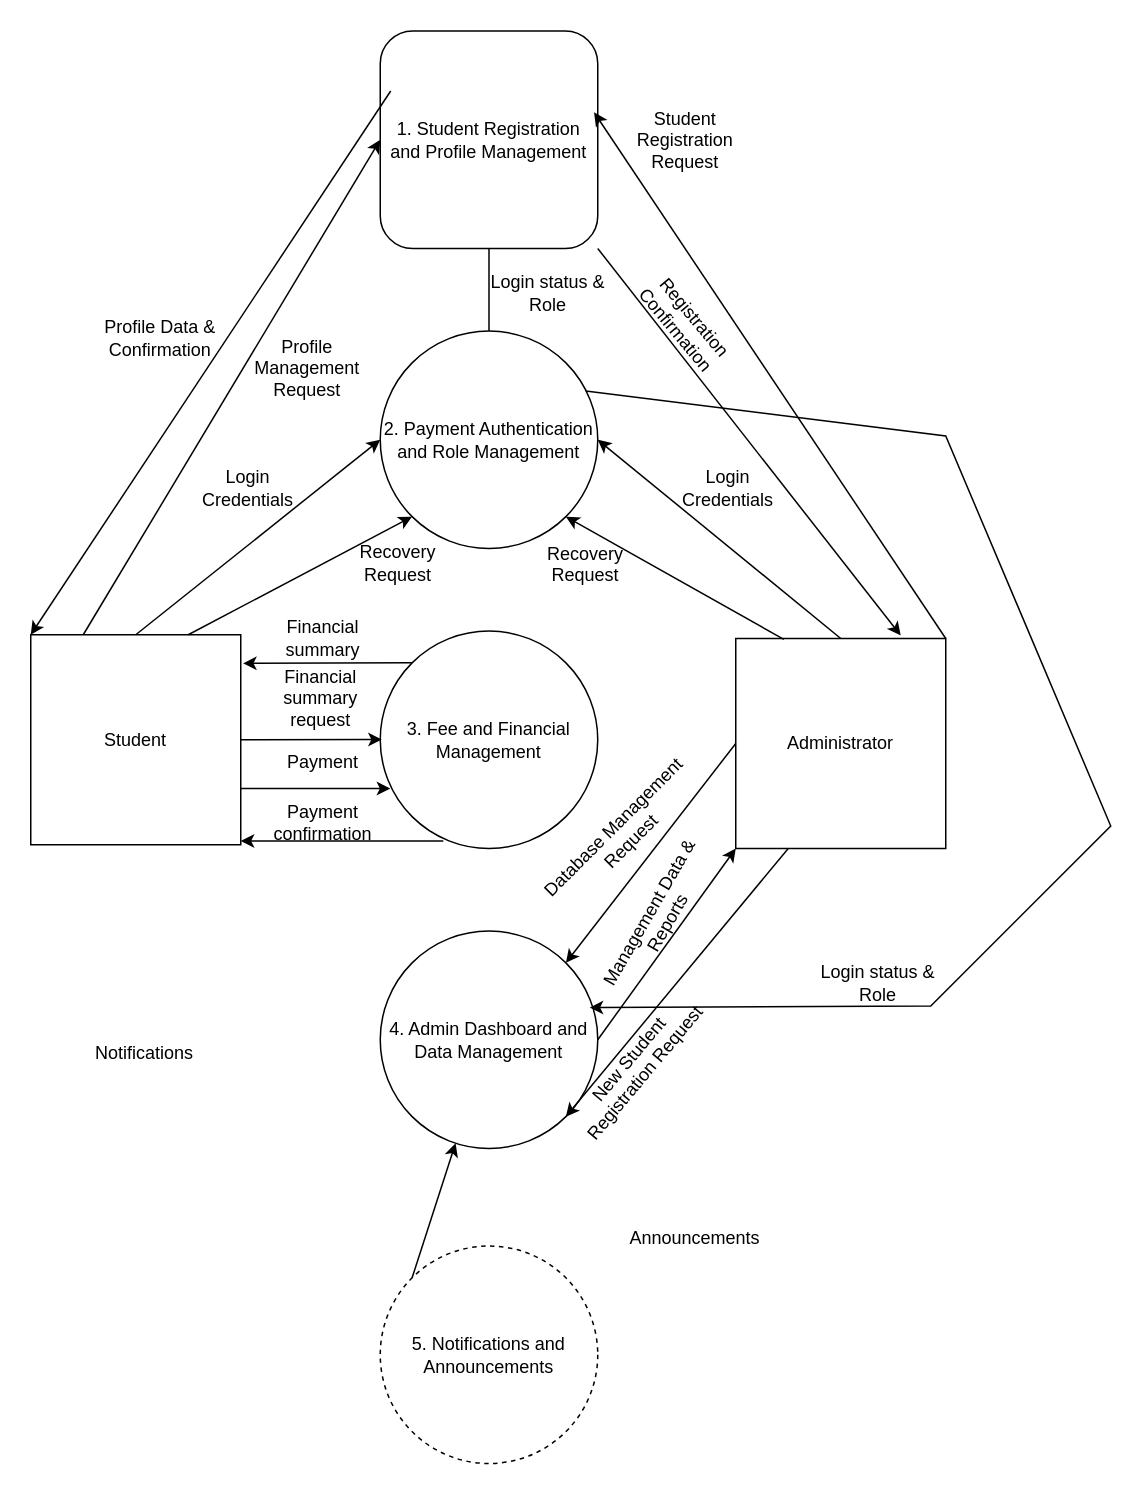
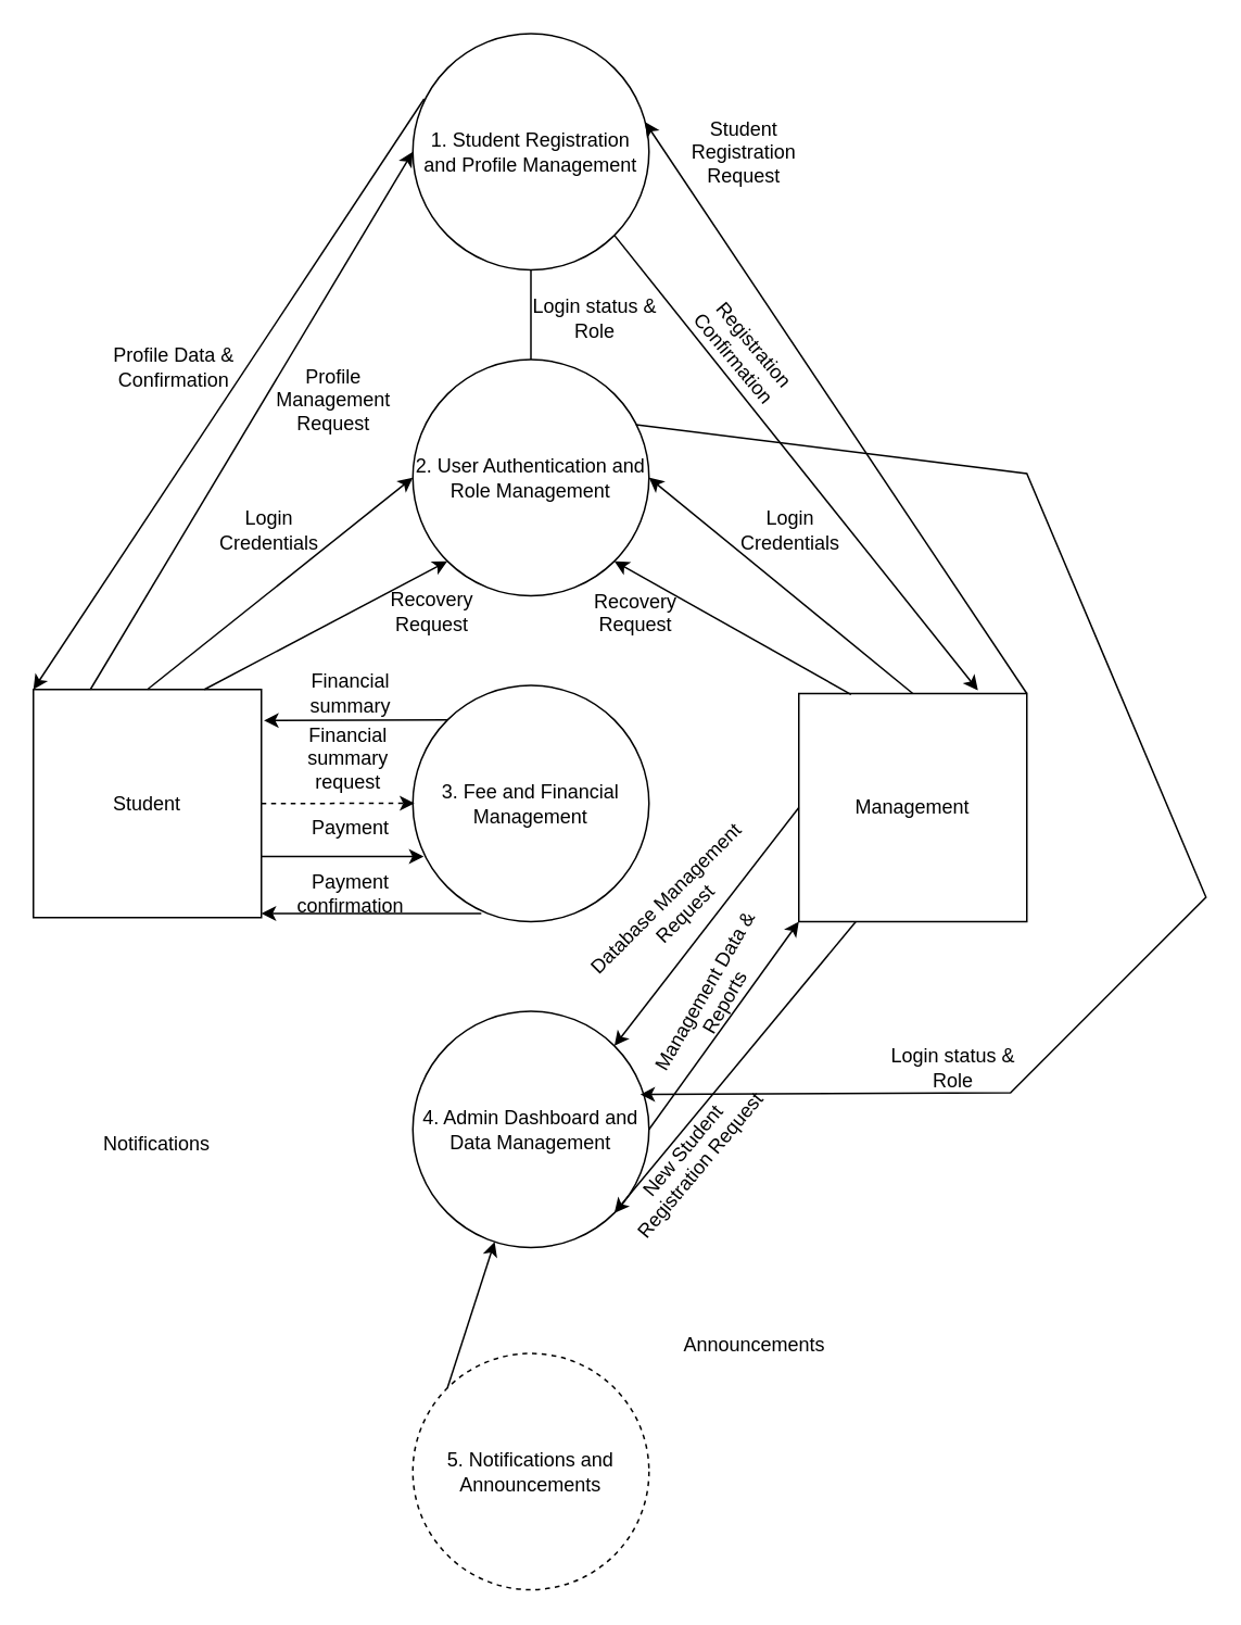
  <mxCell id="0" />
  <mxCell id="1" parent="0" />
- <mxCell id="2" value="1. Student Registration and Profile Management" style="whiteSpace=wrap;html=1;aspect=fixed;rounded=1;" vertex="1" parent="1"><mxGeometry x="253" y="20" width="145" height="145" as="geometry" /></mxCell>
+ <mxCell id="2" value="1. Student Registration and Profile Management" style="ellipse;whiteSpace=wrap;html=1;aspect=fixed;" vertex="1" parent="1"><mxGeometry x="253" y="20" width="145" height="145" as="geometry" /></mxCell>
  <mxCell id="3" style="edgeStyle=orthogonalEdgeStyle;rounded=0;orthogonalLoop=1;jettySize=auto;html=1;endArrow=none;" edge="1" parent="1" source="4" target="2"><mxGeometry relative="1" as="geometry" /></mxCell>
- <mxCell id="4" value="2. Payment Authentication and Role Management" style="ellipse;whiteSpace=wrap;html=1;aspect=fixed;" vertex="1" parent="1"><mxGeometry x="253" y="220" width="145" height="145" as="geometry" /></mxCell>
+ <mxCell id="4" value="2. User Authentication and Role Management" style="ellipse;whiteSpace=wrap;html=1;aspect=fixed;" vertex="1" parent="1"><mxGeometry x="253" y="220" width="145" height="145" as="geometry" /></mxCell>
  <mxCell id="5" value="3. Fee and Financial Management" style="ellipse;whiteSpace=wrap;html=1;aspect=fixed;" vertex="1" parent="1"><mxGeometry x="253" y="420" width="145" height="145" as="geometry" /></mxCell>
  <mxCell id="6" value="4. Admin Dashboard and Data Management" style="ellipse;whiteSpace=wrap;html=1;aspect=fixed;" vertex="1" parent="1"><mxGeometry x="253" y="620" width="145" height="145" as="geometry" /></mxCell>
  <mxCell id="7" value="5. Notifications and Announcements" style="ellipse;whiteSpace=wrap;html=1;aspect=fixed;dashed=1;" vertex="1" parent="1"><mxGeometry x="253" y="830" width="145" height="145" as="geometry" /></mxCell>
  <mxCell id="8" value="&lt;div&gt;Student&lt;/div&gt;" style="whiteSpace=wrap;html=1;aspect=fixed;" vertex="1" parent="1"><mxGeometry x="20" y="422.5" width="140" height="140" as="geometry" /></mxCell>
- <mxCell id="9" value="Administrator" style="whiteSpace=wrap;html=1;aspect=fixed;" vertex="1" parent="1"><mxGeometry x="490" y="425" width="140" height="140" as="geometry" /></mxCell>
+ <mxCell id="9" value="Management" style="whiteSpace=wrap;html=1;aspect=fixed;" vertex="1" parent="1"><mxGeometry x="490" y="425" width="140" height="140" as="geometry" /></mxCell>
  <mxCell id="10" value="" style="endArrow=classic;html=1;rounded=0;exitX=0;exitY=0;exitDx=0;exitDy=0;entryX=1.011;entryY=0.136;entryDx=0;entryDy=0;entryPerimeter=0;" edge="1" parent="1" source="5" target="8"><mxGeometry width="50" height="50" relative="1" as="geometry"><mxPoint x="133" y="196.5" as="sourcePoint" /><mxPoint x="-180" y="562.5" as="targetPoint" /></mxGeometry></mxCell>
  <mxCell id="11" value="" style="endArrow=classic;html=1;rounded=0;exitX=1;exitY=0.5;exitDx=0;exitDy=0;entryX=0.046;entryY=0.724;entryDx=0;entryDy=0;entryPerimeter=0;" edge="1" parent="1" target="5"><mxGeometry width="50" height="50" relative="1" as="geometry"><mxPoint x="160" y="525" as="sourcePoint" /><mxPoint x="253" y="525" as="targetPoint" /></mxGeometry></mxCell>
  <mxCell id="12" value="" style="endArrow=classic;html=1;rounded=0;exitX=0.29;exitY=0.966;exitDx=0;exitDy=0;entryX=1;entryY=0.75;entryDx=0;entryDy=0;exitPerimeter=0;" edge="1" parent="1" source="5"><mxGeometry width="50" height="50" relative="1" as="geometry"><mxPoint x="261.555" y="560.09" as="sourcePoint" /><mxPoint x="160" y="560" as="targetPoint" /></mxGeometry></mxCell>
  <mxCell id="13" value="Financial summary request" style="text;html=1;whiteSpace=wrap;strokeColor=none;fillColor=none;align=center;verticalAlign=middle;rounded=0;rotation=0;" vertex="1" parent="1"><mxGeometry x="167" y="450" width="93" height="30" as="geometry" /></mxCell>
  <mxCell id="14" value="Payment" style="text;html=1;whiteSpace=wrap;strokeColor=none;fillColor=none;align=center;verticalAlign=middle;rounded=0;rotation=0;" vertex="1" parent="1"><mxGeometry x="165" y="492.5" width="100" height="30" as="geometry" /></mxCell>
  <mxCell id="15" value="Payment confirmation" style="text;html=1;whiteSpace=wrap;strokeColor=none;fillColor=none;align=center;verticalAlign=middle;rounded=0;rotation=0;" vertex="1" parent="1"><mxGeometry x="180" y="532.5" width="70" height="30" as="geometry" /></mxCell>
  <mxCell id="16" value="" style="endArrow=classic;html=1;rounded=0;exitX=0;exitY=0;exitDx=0;exitDy=0;" edge="1" parent="1" source="7" target="6"><mxGeometry width="50" height="50" relative="1" as="geometry"><mxPoint x="265" y="858" as="sourcePoint" /><mxPoint x="46" y="570" as="targetPoint" /></mxGeometry></mxCell>
  <mxCell id="17" value="Notifications" style="text;html=1;whiteSpace=wrap;strokeColor=none;fillColor=none;align=center;verticalAlign=middle;rounded=0;rotation=0;" vertex="1" parent="1"><mxGeometry x="41" y="687" width="110" height="30" as="geometry" /></mxCell>
  <mxCell id="18" value="Announcements" style="text;html=1;whiteSpace=wrap;strokeColor=none;fillColor=none;align=center;verticalAlign=middle;rounded=0;rotation=0;" vertex="1" parent="1"><mxGeometry x="398" y="810" width="130" height="30" as="geometry" /></mxCell>
  <mxCell id="19" value="Recovery Request" style="text;html=1;whiteSpace=wrap;strokeColor=none;fillColor=none;align=center;verticalAlign=middle;rounded=0;rotation=0;" vertex="1" parent="1"><mxGeometry x="230" y="360" width="70" height="30" as="geometry" /></mxCell>
  <mxCell id="20" value="" style="endArrow=classic;html=1;rounded=0;entryX=0;entryY=0.5;entryDx=0;entryDy=0;exitX=0.5;exitY=0;exitDx=0;exitDy=0;" edge="1" parent="1" source="8" target="4"><mxGeometry width="50" height="50" relative="1" as="geometry"><mxPoint x="90" y="420" as="sourcePoint" /><mxPoint x="123" y="359.31" as="targetPoint" /></mxGeometry></mxCell>
  <mxCell id="21" value="Login Credentials" style="text;html=1;whiteSpace=wrap;strokeColor=none;fillColor=none;align=center;verticalAlign=middle;rounded=0;rotation=0;" vertex="1" parent="1"><mxGeometry x="450" y="310" width="70" height="30" as="geometry" /></mxCell>
  <mxCell id="22" value="" style="endArrow=classic;html=1;rounded=0;entryX=1;entryY=0.5;entryDx=0;entryDy=0;exitX=0.5;exitY=0;exitDx=0;exitDy=0;" edge="1" parent="1" source="9" target="4"><mxGeometry width="50" height="50" relative="1" as="geometry"><mxPoint x="380" y="428.5" as="sourcePoint" /><mxPoint x="543" y="301.5" as="targetPoint" /></mxGeometry></mxCell>
  <mxCell id="23" value="" style="endArrow=classic;html=1;rounded=0;entryX=0.983;entryY=0.374;entryDx=0;entryDy=0;exitX=1;exitY=0;exitDx=0;exitDy=0;entryPerimeter=0;" edge="1" parent="1" source="9" target="2"><mxGeometry width="50" height="50" relative="1" as="geometry"><mxPoint x="495" y="469.5" as="sourcePoint" /><mxPoint x="728" y="140" as="targetPoint" /></mxGeometry></mxCell>
  <mxCell id="24" value="Student Registration Request" style="text;html=1;whiteSpace=wrap;strokeColor=none;fillColor=none;align=center;verticalAlign=middle;rounded=0;rotation=0;" vertex="1" parent="1"><mxGeometry x="403" y="77.5" width="107" height="30" as="geometry" /></mxCell>
  <mxCell id="25" value="" style="endArrow=classic;html=1;rounded=0;entryX=1;entryY=0;entryDx=0;entryDy=0;exitX=0;exitY=0.5;exitDx=0;exitDy=0;" edge="1" parent="1" source="9" target="6"><mxGeometry width="50" height="50" relative="1" as="geometry"><mxPoint x="610" y="800" as="sourcePoint" /><mxPoint x="660" y="750" as="targetPoint" /></mxGeometry></mxCell>
  <mxCell id="26" value="" style="endArrow=classic;html=1;rounded=0;entryX=0;entryY=1;entryDx=0;entryDy=0;exitX=1;exitY=0.5;exitDx=0;exitDy=0;" edge="1" parent="1" source="6" target="9"><mxGeometry width="50" height="50" relative="1" as="geometry"><mxPoint x="500" y="505" as="sourcePoint" /><mxPoint x="387" y="651" as="targetPoint" /></mxGeometry></mxCell>
  <mxCell id="27" value="&lt;div&gt;Database Management&amp;nbsp;&lt;/div&gt;&lt;div&gt;Request&lt;/div&gt;" style="text;html=1;whiteSpace=wrap;strokeColor=none;fillColor=none;align=center;verticalAlign=middle;rounded=0;rotation=-45;" vertex="1" parent="1"><mxGeometry x="320" y="540" width="190" height="30" as="geometry" /></mxCell>
  <mxCell id="28" value="&lt;div&gt;Management Data &amp;amp; Reports&lt;/div&gt;&lt;div&gt;&lt;br&gt;&lt;/div&gt;" style="text;html=1;whiteSpace=wrap;strokeColor=none;fillColor=none;align=center;verticalAlign=middle;rounded=0;rotation=-60;" vertex="1" parent="1"><mxGeometry x="380" y="600" width="130" height="30" as="geometry" /></mxCell>
  <mxCell id="29" value="" style="endArrow=classic;html=1;rounded=0;entryX=0;entryY=1;entryDx=0;entryDy=0;exitX=0.75;exitY=0;exitDx=0;exitDy=0;" edge="1" parent="1" source="8" target="4"><mxGeometry width="50" height="50" relative="1" as="geometry"><mxPoint x="100" y="430" as="sourcePoint" /><mxPoint x="263" y="303" as="targetPoint" /></mxGeometry></mxCell>
  <mxCell id="30" value="" style="endArrow=classic;html=1;rounded=0;entryX=1;entryY=1;entryDx=0;entryDy=0;exitX=0.229;exitY=0.004;exitDx=0;exitDy=0;exitPerimeter=0;" edge="1" parent="1" source="9" target="4"><mxGeometry width="50" height="50" relative="1" as="geometry"><mxPoint x="280" y="444" as="sourcePoint" /><mxPoint x="429" y="365" as="targetPoint" /></mxGeometry></mxCell>
  <mxCell id="31" value="Login Credentials" style="text;html=1;whiteSpace=wrap;strokeColor=none;fillColor=none;align=center;verticalAlign=middle;rounded=0;rotation=0;" vertex="1" parent="1"><mxGeometry x="130" y="310" width="70" height="30" as="geometry" /></mxCell>
  <mxCell id="32" value="&lt;div align=&quot;center&quot;&gt;Recovery Request&lt;/div&gt;" style="text;whiteSpace=wrap;html=1;align=center;" vertex="1" parent="1"><mxGeometry x="360" y="355" width="60" height="40" as="geometry" /></mxCell>
  <mxCell id="33" value="" style="endArrow=classic;html=1;rounded=0;entryX=0.963;entryY=0.352;entryDx=0;entryDy=0;entryPerimeter=0;" edge="1" parent="1" target="6"><mxGeometry width="50" height="50" relative="1" as="geometry"><mxPoint x="390" y="260" as="sourcePoint" /><mxPoint x="440" y="210" as="targetPoint" /><Array as="points"><mxPoint x="630" y="290" /><mxPoint x="740" y="550" /><mxPoint x="620" y="670" /></Array></mxGeometry></mxCell>
  <mxCell id="34" value="Login status &amp;amp; Role" style="text;html=1;whiteSpace=wrap;strokeColor=none;fillColor=none;align=center;verticalAlign=middle;rounded=0;" vertex="1" parent="1"><mxGeometry x="320" y="180" width="90" height="30" as="geometry" /></mxCell>
  <mxCell id="35" value="Login status &amp;amp; Role" style="text;html=1;whiteSpace=wrap;strokeColor=none;fillColor=none;align=center;verticalAlign=middle;rounded=0;" vertex="1" parent="1"><mxGeometry x="540" y="640" width="90" height="30" as="geometry" /></mxCell>
  <mxCell id="36" value="" style="endArrow=classic;html=1;rounded=0;entryX=1;entryY=1;entryDx=0;entryDy=0;exitX=0.25;exitY=1;exitDx=0;exitDy=0;" edge="1" parent="1" source="9" target="6"><mxGeometry width="50" height="50" relative="1" as="geometry"><mxPoint x="441" y="872" as="sourcePoint" /><mxPoint x="209" y="540" as="targetPoint" /></mxGeometry></mxCell>
  <mxCell id="37" value="&lt;div&gt;New Student Registration Request&lt;/div&gt;&lt;div&gt;&lt;br&gt;&lt;/div&gt;" style="text;html=1;whiteSpace=wrap;strokeColor=none;fillColor=none;align=center;verticalAlign=middle;rounded=0;rotation=-50;" vertex="1" parent="1"><mxGeometry x="365" y="700" width="130" height="30" as="geometry" /></mxCell>
- <mxCell id="38" value="" style="endArrow=classic;html=1;rounded=0;exitX=1;exitY=0.5;exitDx=0;exitDy=0;entryX=0.89;entryY=-0.006;entryDx=0;entryDy=0;entryPerimeter=0;" edge="1" parent="1" source="8" target="14"><mxGeometry width="50" height="50" relative="1" as="geometry"><mxPoint x="282" y="507" as="sourcePoint" /><mxPoint x="170" y="508" as="targetPoint" /></mxGeometry></mxCell>
+ <mxCell id="38" value="" style="endArrow=classic;html=1;rounded=0;exitX=1;exitY=0.5;exitDx=0;exitDy=0;entryX=0.89;entryY=-0.006;entryDx=0;entryDy=0;entryPerimeter=0;dashed=1;" edge="1" parent="1" source="8" target="14"><mxGeometry width="50" height="50" relative="1" as="geometry"><mxPoint x="282" y="507" as="sourcePoint" /><mxPoint x="170" y="508" as="targetPoint" /></mxGeometry></mxCell>
  <mxCell id="39" value="Financial summary" style="text;html=1;whiteSpace=wrap;strokeColor=none;fillColor=none;align=center;verticalAlign=middle;rounded=0;rotation=0;" vertex="1" parent="1"><mxGeometry x="170" y="410" width="90" height="30" as="geometry" /></mxCell>
  <mxCell id="40" value="" style="endArrow=classic;html=1;rounded=0;exitX=1;exitY=1;exitDx=0;exitDy=0;" edge="1" parent="1" source="2"><mxGeometry width="50" height="50" relative="1" as="geometry"><mxPoint x="750" y="410" as="sourcePoint" /><mxPoint x="600" y="423" as="targetPoint" /></mxGeometry></mxCell>
  <mxCell id="41" value="&amp;nbsp;Registration Confirmation" style="text;html=1;whiteSpace=wrap;strokeColor=none;fillColor=none;align=center;verticalAlign=middle;rounded=0;rotation=50;" vertex="1" parent="1"><mxGeometry x="434.38" y="200" width="44.25" height="30" as="geometry" /></mxCell>
  <mxCell id="42" value="" style="endArrow=classic;html=1;rounded=0;entryX=0;entryY=0.5;entryDx=0;entryDy=0;exitX=0.25;exitY=0;exitDx=0;exitDy=0;" edge="1" parent="1" source="8" target="2"><mxGeometry width="50" height="50" relative="1" as="geometry"><mxPoint x="167" y="428.5" as="sourcePoint" /><mxPoint x="-67" y="77.5" as="targetPoint" /></mxGeometry></mxCell>
  <mxCell id="43" value="Profile Management Request" style="text;html=1;whiteSpace=wrap;strokeColor=none;fillColor=none;align=center;verticalAlign=middle;rounded=0;rotation=0;" vertex="1" parent="1"><mxGeometry x="151" y="230" width="107" height="30" as="geometry" /></mxCell>
  <mxCell id="44" value="" style="endArrow=classic;html=1;rounded=0;entryX=0;entryY=0;entryDx=0;entryDy=0;exitX=0.048;exitY=0.276;exitDx=0;exitDy=0;exitPerimeter=0;" edge="1" parent="1" source="2" target="8"><mxGeometry width="50" height="50" relative="1" as="geometry"><mxPoint x="-33" y="395" as="sourcePoint" /><mxPoint x="165" y="65" as="targetPoint" /></mxGeometry></mxCell>
  <mxCell id="45" value="Profile Data &amp;amp; Confirmation" style="text;html=1;whiteSpace=wrap;strokeColor=none;fillColor=none;align=center;verticalAlign=middle;rounded=0;rotation=0;" vertex="1" parent="1"><mxGeometry x="53" y="210" width="107" height="30" as="geometry" /></mxCell>
